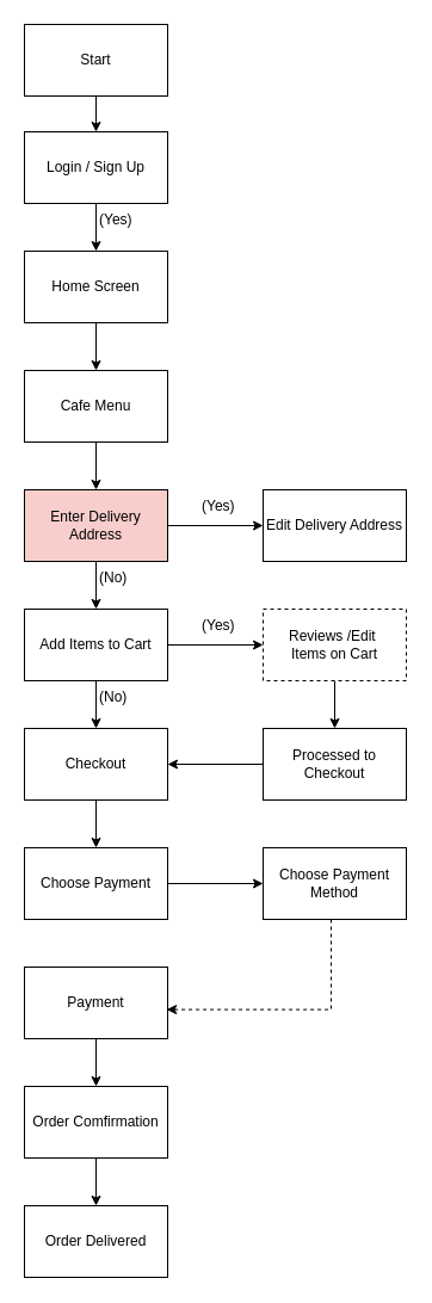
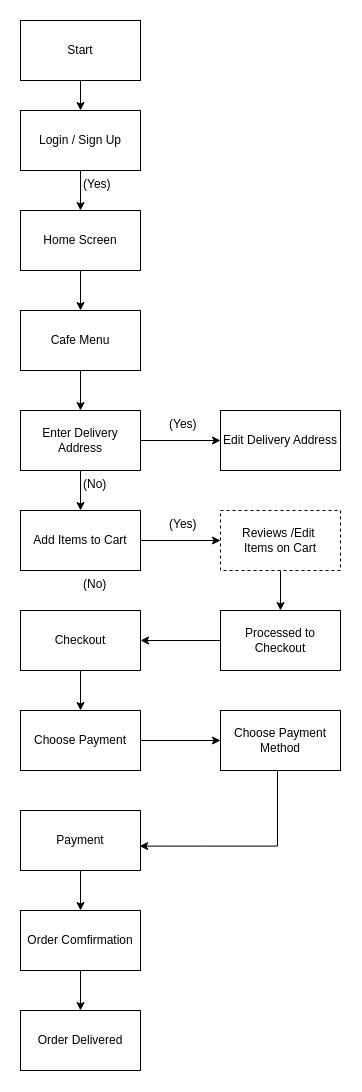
  <mxCell id="0" />
  <mxCell id="1" parent="0" />
  <mxCell id="2" value="" style="edgeStyle=orthogonalEdgeStyle;rounded=0;orthogonalLoop=1;jettySize=auto;html=1;" edge="1" parent="1" source="3" target="5"><mxGeometry relative="1" as="geometry" /></mxCell>
  <mxCell id="3" value="Start" style="rounded=0;whiteSpace=wrap;html=1;" vertex="1" parent="1"><mxGeometry x="20" y="20" width="120" height="60" as="geometry" /></mxCell>
  <mxCell id="4" value="" style="edgeStyle=orthogonalEdgeStyle;rounded=0;orthogonalLoop=1;jettySize=auto;html=1;" edge="1" parent="1" source="5" target="7"><mxGeometry relative="1" as="geometry" /></mxCell>
  <mxCell id="5" value="Login / Sign Up" style="rounded=0;whiteSpace=wrap;html=1;" vertex="1" parent="1"><mxGeometry x="20" y="110" width="120" height="60" as="geometry" /></mxCell>
  <mxCell id="6" value="" style="edgeStyle=orthogonalEdgeStyle;rounded=0;orthogonalLoop=1;jettySize=auto;html=1;" edge="1" parent="1" source="7" target="9"><mxGeometry relative="1" as="geometry" /></mxCell>
  <mxCell id="7" value="Home Screen" style="whiteSpace=wrap;html=1;rounded=0;" vertex="1" parent="1"><mxGeometry x="20" y="210" width="120" height="60" as="geometry" /></mxCell>
  <mxCell id="8" value="" style="edgeStyle=orthogonalEdgeStyle;rounded=0;orthogonalLoop=1;jettySize=auto;html=1;" edge="1" parent="1" source="9" target="12"><mxGeometry relative="1" as="geometry" /></mxCell>
  <mxCell id="9" value="Cafe Menu" style="whiteSpace=wrap;html=1;rounded=0;" vertex="1" parent="1"><mxGeometry x="20" y="310" width="120" height="60" as="geometry" /></mxCell>
  <mxCell id="10" value="" style="edgeStyle=orthogonalEdgeStyle;rounded=0;orthogonalLoop=1;jettySize=auto;html=1;" edge="1" parent="1" source="12" target="15"><mxGeometry relative="1" as="geometry" /></mxCell>
  <mxCell id="11" value="" style="edgeStyle=orthogonalEdgeStyle;rounded=0;orthogonalLoop=1;jettySize=auto;html=1;" edge="1" parent="1" source="12" target="29"><mxGeometry relative="1" as="geometry" /></mxCell>
- <mxCell id="12" value="&lt;div&gt;Enter Delivery Address&lt;br&gt;&lt;/div&gt;" style="whiteSpace=wrap;html=1;rounded=0;fillColor=#f8cecc;" vertex="1" parent="1"><mxGeometry x="20" y="410" width="120" height="60" as="geometry" /></mxCell>
- <mxCell id="13" value="" style="edgeStyle=orthogonalEdgeStyle;rounded=0;orthogonalLoop=1;jettySize=auto;html=1;" edge="1" parent="1" source="15" target="17"><mxGeometry relative="1" as="geometry" /></mxCell>
+ <mxCell id="12" value="&lt;div&gt;Enter Delivery Address&lt;br&gt;&lt;/div&gt;" style="whiteSpace=wrap;html=1;rounded=0;" vertex="1" parent="1"><mxGeometry x="20" y="410" width="120" height="60" as="geometry" /></mxCell>
  <mxCell id="14" value="" style="edgeStyle=orthogonalEdgeStyle;rounded=0;orthogonalLoop=1;jettySize=auto;html=1;" edge="1" parent="1" source="15" target="26"><mxGeometry relative="1" as="geometry" /></mxCell>
  <mxCell id="15" value="Add Items to Cart" style="whiteSpace=wrap;html=1;rounded=0;" vertex="1" parent="1"><mxGeometry x="20" y="510" width="120" height="60" as="geometry" /></mxCell>
  <mxCell id="16" value="" style="edgeStyle=orthogonalEdgeStyle;rounded=0;orthogonalLoop=1;jettySize=auto;html=1;" edge="1" parent="1" source="17" target="19"><mxGeometry relative="1" as="geometry" /></mxCell>
  <mxCell id="17" value="Checkout" style="whiteSpace=wrap;html=1;rounded=0;" vertex="1" parent="1"><mxGeometry x="20" y="610" width="120" height="60" as="geometry" /></mxCell>
  <mxCell id="18" value="" style="edgeStyle=orthogonalEdgeStyle;rounded=0;orthogonalLoop=1;jettySize=auto;html=1;" edge="1" parent="1" source="19" target="30"><mxGeometry relative="1" as="geometry" /></mxCell>
  <mxCell id="19" value="Choose Payment" style="whiteSpace=wrap;html=1;rounded=0;" vertex="1" parent="1"><mxGeometry x="20" y="710" width="120" height="60" as="geometry" /></mxCell>
  <mxCell id="20" value="" style="edgeStyle=orthogonalEdgeStyle;rounded=0;orthogonalLoop=1;jettySize=auto;html=1;" edge="1" parent="1" source="21" target="23"><mxGeometry relative="1" as="geometry" /></mxCell>
  <mxCell id="21" value="Payment" style="whiteSpace=wrap;html=1;rounded=0;" vertex="1" parent="1"><mxGeometry x="20" y="810" width="120" height="60" as="geometry" /></mxCell>
  <mxCell id="22" value="" style="edgeStyle=orthogonalEdgeStyle;rounded=0;orthogonalLoop=1;jettySize=auto;html=1;" edge="1" parent="1" source="23" target="24"><mxGeometry relative="1" as="geometry" /></mxCell>
  <mxCell id="23" value="Order Comfirmation" style="whiteSpace=wrap;html=1;rounded=0;" vertex="1" parent="1"><mxGeometry x="20" y="910" width="120" height="60" as="geometry" /></mxCell>
  <mxCell id="24" value="Order Delivered" style="whiteSpace=wrap;html=1;rounded=0;" vertex="1" parent="1"><mxGeometry x="20" y="1010" width="120" height="60" as="geometry" /></mxCell>
  <mxCell id="25" value="" style="edgeStyle=orthogonalEdgeStyle;rounded=0;orthogonalLoop=1;jettySize=auto;html=1;" edge="1" parent="1" source="26" target="28"><mxGeometry relative="1" as="geometry" /></mxCell>
  <mxCell id="26" value="Reviews /Edit&amp;nbsp;&lt;div&gt;Items on Cart&lt;/div&gt;" style="whiteSpace=wrap;html=1;rounded=0;dashed=1;" vertex="1" parent="1"><mxGeometry x="220" y="510" width="120" height="60" as="geometry" /></mxCell>
  <mxCell id="27" style="edgeStyle=orthogonalEdgeStyle;rounded=0;orthogonalLoop=1;jettySize=auto;html=1;entryX=1;entryY=0.5;entryDx=0;entryDy=0;" edge="1" parent="1" source="28" target="17"><mxGeometry relative="1" as="geometry" /></mxCell>
  <mxCell id="28" value="Processed to Checkout" style="whiteSpace=wrap;html=1;rounded=0;" vertex="1" parent="1"><mxGeometry x="220" y="610" width="120" height="60" as="geometry" /></mxCell>
  <mxCell id="29" value="&lt;div&gt;Edit Delivery Address&lt;br&gt;&lt;/div&gt;" style="whiteSpace=wrap;html=1;rounded=0;" vertex="1" parent="1"><mxGeometry x="220" y="410" width="120" height="60" as="geometry" /></mxCell>
  <mxCell id="30" value="Choose Payment Method" style="whiteSpace=wrap;html=1;rounded=0;" vertex="1" parent="1"><mxGeometry x="220" y="710" width="120" height="60" as="geometry" /></mxCell>
- <mxCell id="31" style="edgeStyle=orthogonalEdgeStyle;rounded=0;orthogonalLoop=1;jettySize=auto;html=1;entryX=0.993;entryY=0.593;entryDx=0;entryDy=0;entryPerimeter=0;dashed=1;" edge="1" parent="1" source="30" target="21"><mxGeometry relative="1" as="geometry"><Array as="points"><mxPoint x="277" y="846" /><mxPoint x="139" y="846" /></Array></mxGeometry></mxCell>
+ <mxCell id="31" style="edgeStyle=orthogonalEdgeStyle;rounded=0;orthogonalLoop=1;jettySize=auto;html=1;entryX=0.993;entryY=0.593;entryDx=0;entryDy=0;entryPerimeter=0;" edge="1" parent="1" source="30" target="21"><mxGeometry relative="1" as="geometry"><Array as="points"><mxPoint x="277" y="846" /><mxPoint x="139" y="846" /></Array></mxGeometry></mxCell>
  <mxCell id="32" value="(Yes)" style="text;whiteSpace=wrap;html=1;" vertex="1" parent="1"><mxGeometry x="81" y="170" width="30" height="30" as="geometry" /></mxCell>
  <mxCell id="33" value="(Yes)" style="text;whiteSpace=wrap;html=1;" vertex="1" parent="1"><mxGeometry x="167" y="410" width="30" height="20" as="geometry" /></mxCell>
  <mxCell id="34" value="(No)" style="text;whiteSpace=wrap;html=1;" vertex="1" parent="1"><mxGeometry x="81" y="470" width="30" height="20" as="geometry" /></mxCell>
  <mxCell id="35" value="(Yes)" style="text;whiteSpace=wrap;html=1;" vertex="1" parent="1"><mxGeometry x="167" y="510" width="30" height="20" as="geometry" /></mxCell>
  <mxCell id="36" value="(No)" style="text;whiteSpace=wrap;html=1;" vertex="1" parent="1"><mxGeometry x="81" y="570" width="30" height="20" as="geometry" /></mxCell>
